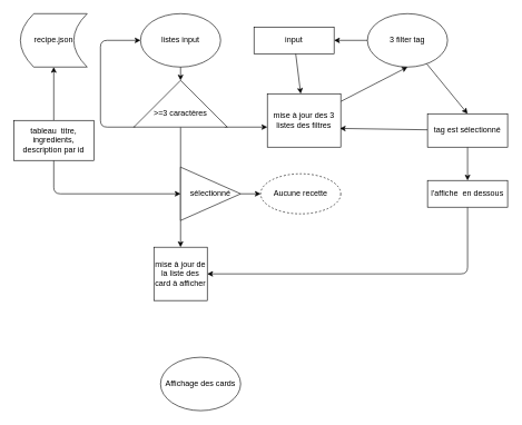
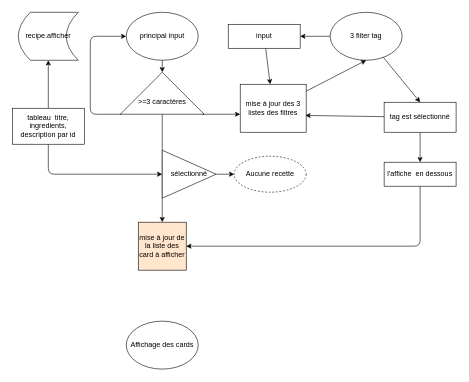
  <mxCell id="0" />
  <mxCell id="1" parent="0" />
- <mxCell id="2" value="listes input" style="ellipse;whiteSpace=wrap;html=1;" vertex="1" parent="1"><mxGeometry x="210" y="20" width="120" height="80" as="geometry" /></mxCell>
- <mxCell id="3" value="recipe.json" style="shape=dataStorage;whiteSpace=wrap;html=1;fixedSize=1;" vertex="1" parent="1"><mxGeometry x="30" y="20" width="100" height="80" as="geometry" /></mxCell>
+ <mxCell id="2" value="principal input" style="ellipse;whiteSpace=wrap;html=1;" vertex="1" parent="1"><mxGeometry x="210" y="20" width="120" height="80" as="geometry" /></mxCell>
+ <mxCell id="3" value="recipe.afficher" style="shape=dataStorage;whiteSpace=wrap;html=1;fixedSize=1;" vertex="1" parent="1"><mxGeometry x="30" y="20" width="100" height="80" as="geometry" /></mxCell>
  <mxCell id="4" value="" style="edgeStyle=none;html=1;" edge="1" parent="1" source="6" target="3"><mxGeometry relative="1" as="geometry" /></mxCell>
  <mxCell id="5" style="edgeStyle=none;html=1;entryX=0;entryY=0.5;entryDx=0;entryDy=0;" edge="1" parent="1" source="6" target="27"><mxGeometry relative="1" as="geometry"><Array as="points"><mxPoint x="80" y="290" /></Array></mxGeometry></mxCell>
  <mxCell id="6" value="tableau&amp;nbsp; titre, ingredients, description par id" style="rounded=0;whiteSpace=wrap;html=1;" vertex="1" parent="1"><mxGeometry x="20" y="180" width="120" height="60" as="geometry" /></mxCell>
  <mxCell id="7" style="edgeStyle=none;html=1;entryX=0.5;entryY=0;entryDx=0;entryDy=0;" edge="1" parent="1" source="9" target="20"><mxGeometry relative="1" as="geometry" /></mxCell>
  <mxCell id="8" value="" style="edgeStyle=none;html=1;" edge="1" parent="1" source="9" target="25"><mxGeometry relative="1" as="geometry" /></mxCell>
  <mxCell id="9" value="3 filter tag" style="ellipse;whiteSpace=wrap;html=1;" vertex="1" parent="1"><mxGeometry x="550" y="20" width="120" height="80" as="geometry" /></mxCell>
  <mxCell id="10" value="" style="edgeStyle=none;html=1;exitX=0.5;exitY=1;exitDx=0;exitDy=0;entryX=1;entryY=0.5;entryDx=0;entryDy=0;" edge="1" parent="1" source="2" target="14"><mxGeometry relative="1" as="geometry"><mxPoint x="390" y="110" as="targetPoint" /></mxGeometry></mxCell>
  <mxCell id="11" value="" style="edgeStyle=none;html=1;entryX=0;entryY=0.625;entryDx=0;entryDy=0;entryPerimeter=0;exitX=0;exitY=0.971;exitDx=0;exitDy=0;exitPerimeter=0;" edge="1" parent="1" source="14" target="16"><mxGeometry relative="1" as="geometry"><mxPoint x="340" y="190" as="sourcePoint" /></mxGeometry></mxCell>
  <mxCell id="12" value="" style="edgeStyle=none;html=1;entryX=0;entryY=0.5;entryDx=0;entryDy=0;exitX=0;exitY=0.014;exitDx=0;exitDy=0;exitPerimeter=0;" edge="1" parent="1" source="14" target="2"><mxGeometry relative="1" as="geometry"><Array as="points"><mxPoint x="150" y="190" /><mxPoint x="150" y="60" /></Array></mxGeometry></mxCell>
  <mxCell id="13" value="" style="edgeStyle=none;html=1;" edge="1" parent="1" source="14" target="17"><mxGeometry relative="1" as="geometry" /></mxCell>
  <mxCell id="14" value="&lt;br&gt;&lt;br&gt;&amp;gt;=3 caractères" style="triangle;whiteSpace=wrap;html=1;direction=north;" vertex="1" parent="1"><mxGeometry x="200" y="120" width="140" height="70" as="geometry" /></mxCell>
  <mxCell id="15" style="edgeStyle=none;html=1;entryX=0.5;entryY=1;entryDx=0;entryDy=0;" edge="1" parent="1" source="16" target="9"><mxGeometry relative="1" as="geometry" /></mxCell>
  <mxCell id="16" value="mise à jour des 3 listes des filtres" style="whiteSpace=wrap;html=1;aspect=fixed;" vertex="1" parent="1"><mxGeometry x="400" y="140" width="110" height="80" as="geometry" /></mxCell>
- <mxCell id="17" value="mise à jour de la liste des card à afficher" style="whiteSpace=wrap;html=1;aspect=fixed;" vertex="1" parent="1"><mxGeometry x="230" y="370" width="80" height="80" as="geometry" /></mxCell>
+ <mxCell id="17" value="mise à jour de la liste des card à afficher" style="whiteSpace=wrap;html=1;aspect=fixed;fillColor=#ffe6cc;" vertex="1" parent="1"><mxGeometry x="230" y="370" width="80" height="80" as="geometry" /></mxCell>
  <mxCell id="18" style="edgeStyle=none;html=1;exitX=0.5;exitY=1;exitDx=0;exitDy=0;entryX=0.5;entryY=0;entryDx=0;entryDy=0;" edge="1" parent="1" source="20" target="22"><mxGeometry relative="1" as="geometry" /></mxCell>
  <mxCell id="19" style="edgeStyle=none;html=1;entryX=0.988;entryY=0.65;entryDx=0;entryDy=0;entryPerimeter=0;" edge="1" parent="1" source="20" target="16"><mxGeometry relative="1" as="geometry" /></mxCell>
  <mxCell id="20" value="tag est sélectionné" style="rounded=0;whiteSpace=wrap;html=1;" vertex="1" parent="1"><mxGeometry x="640" y="170" width="120" height="50" as="geometry" /></mxCell>
  <mxCell id="21" style="edgeStyle=none;html=1;entryX=1;entryY=0.5;entryDx=0;entryDy=0;" edge="1" parent="1" source="22" target="17"><mxGeometry relative="1" as="geometry"><Array as="points"><mxPoint x="700" y="410" /></Array></mxGeometry></mxCell>
  <mxCell id="22" value="l'affiche&amp;nbsp; en dessous" style="rounded=0;whiteSpace=wrap;html=1;" vertex="1" parent="1"><mxGeometry x="640" y="270" width="120" height="40" as="geometry" /></mxCell>
- <mxCell id="23" value="Affichage des cards" style="ellipse;whiteSpace=wrap;html=1;" vertex="1" parent="1"><mxGeometry x="240" y="535" width="120" height="80" as="geometry" /></mxCell>
+ <mxCell id="23" value="Affichage des cards" style="ellipse;whiteSpace=wrap;html=1;" vertex="1" parent="1"><mxGeometry x="210" y="535" width="120" height="80" as="geometry" /></mxCell>
  <mxCell id="24" value="" style="edgeStyle=none;html=1;" edge="1" parent="1" source="25" target="16"><mxGeometry relative="1" as="geometry" /></mxCell>
  <mxCell id="25" value="input" style="rounded=0;whiteSpace=wrap;html=1;" vertex="1" parent="1"><mxGeometry x="380" y="40" width="120" height="40" as="geometry" /></mxCell>
  <mxCell id="26" value="" style="edgeStyle=none;html=1;" edge="1" parent="1" source="27" target="28"><mxGeometry relative="1" as="geometry" /></mxCell>
  <mxCell id="27" value="sélectionné" style="triangle;whiteSpace=wrap;html=1;direction=east;" vertex="1" parent="1"><mxGeometry x="270" y="250" width="90" height="80" as="geometry" /></mxCell>
  <mxCell id="28" value="Aucune recette" style="ellipse;whiteSpace=wrap;html=1;dashed=1;" vertex="1" parent="1"><mxGeometry x="390" y="260" width="120" height="60" as="geometry" /></mxCell>
